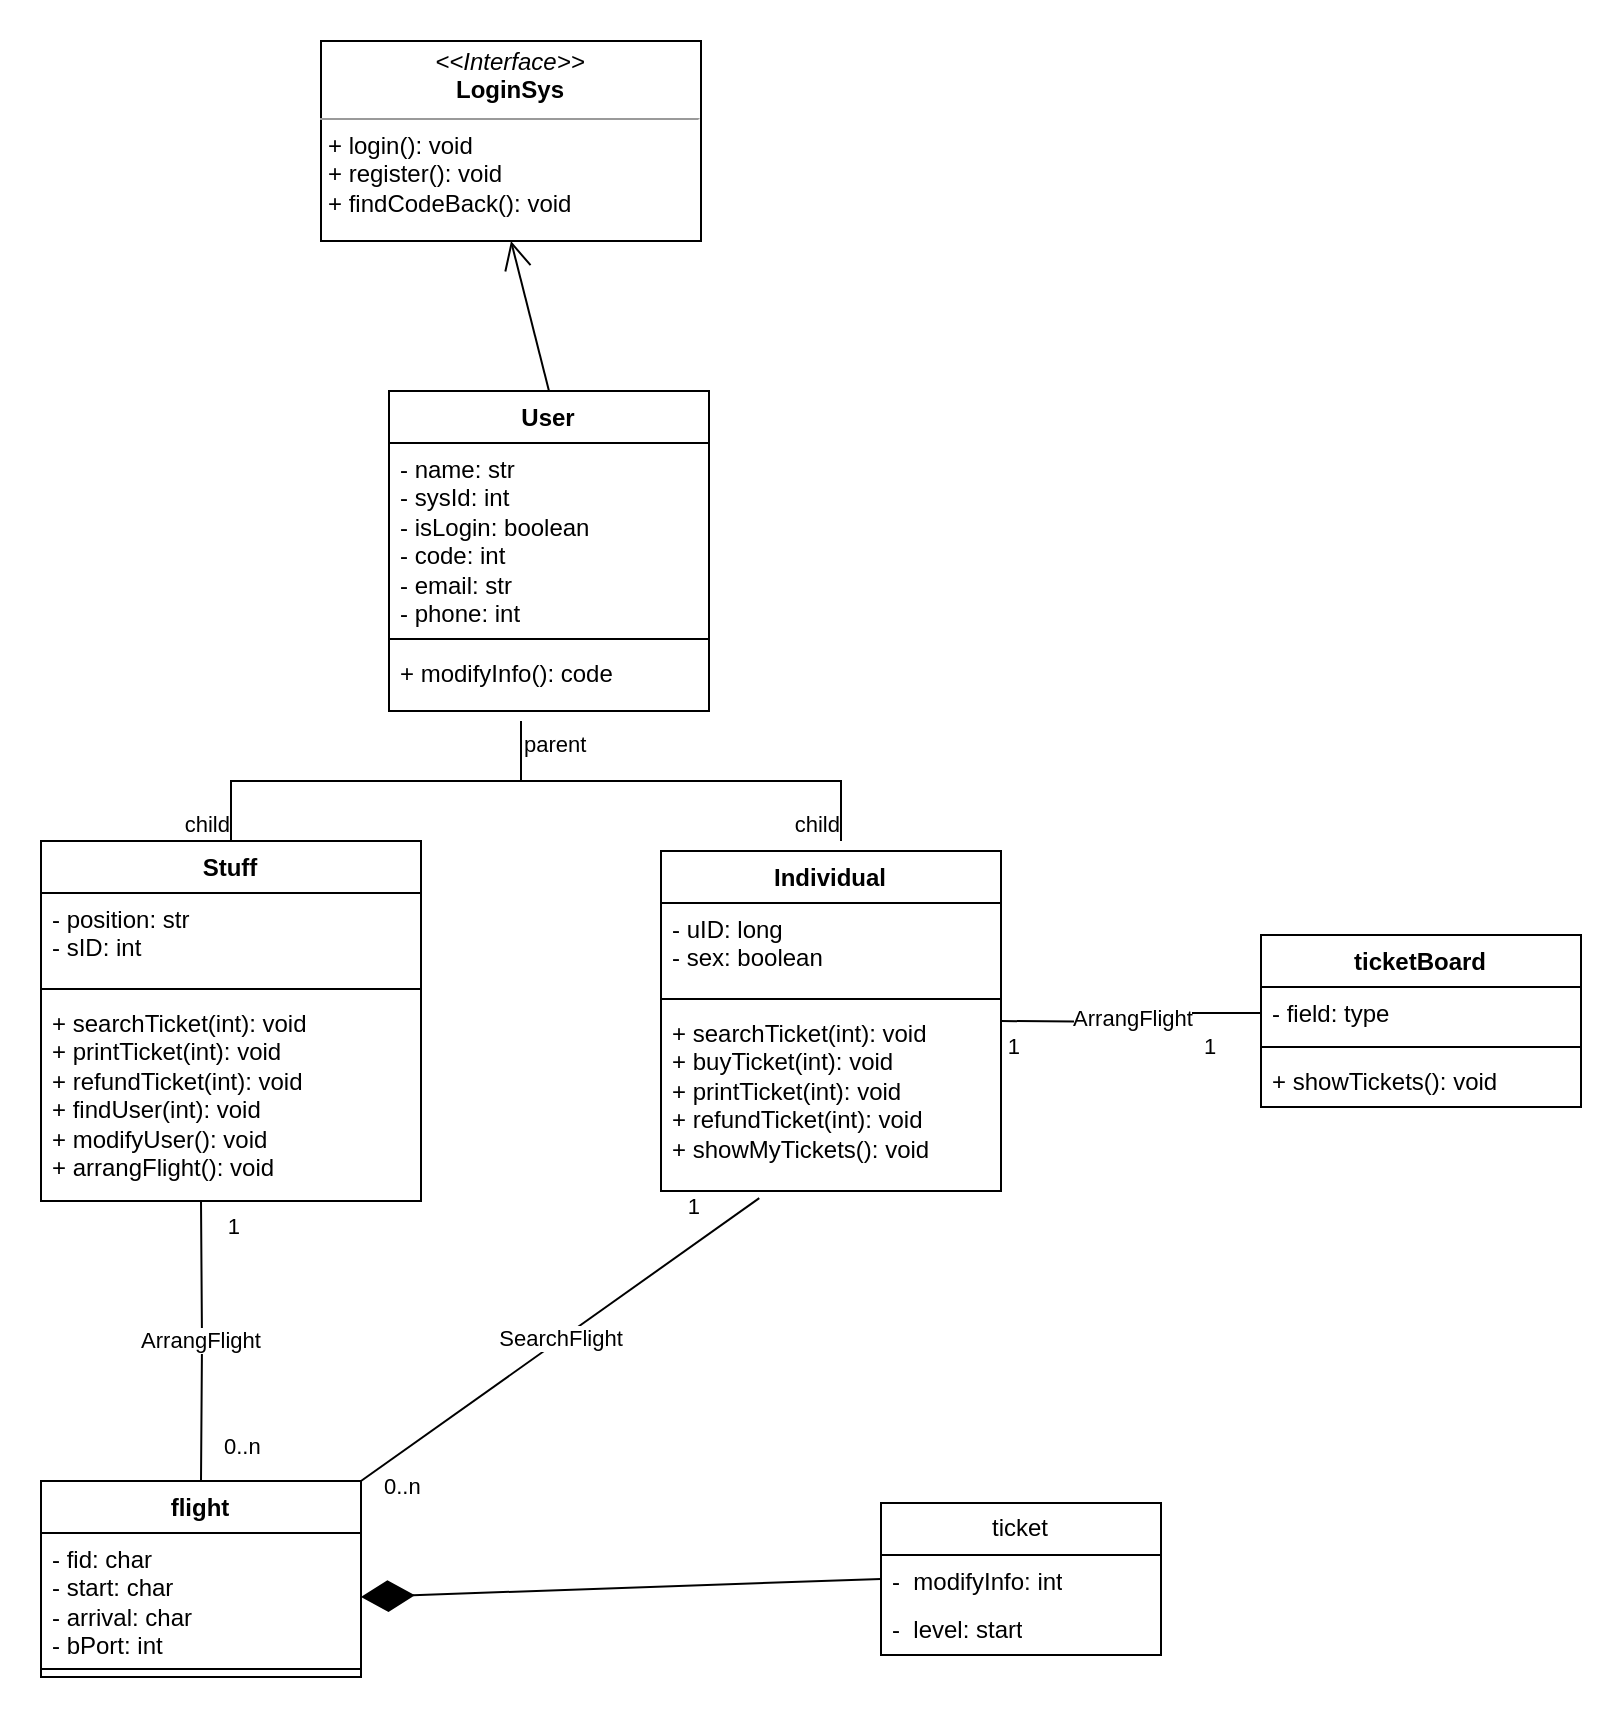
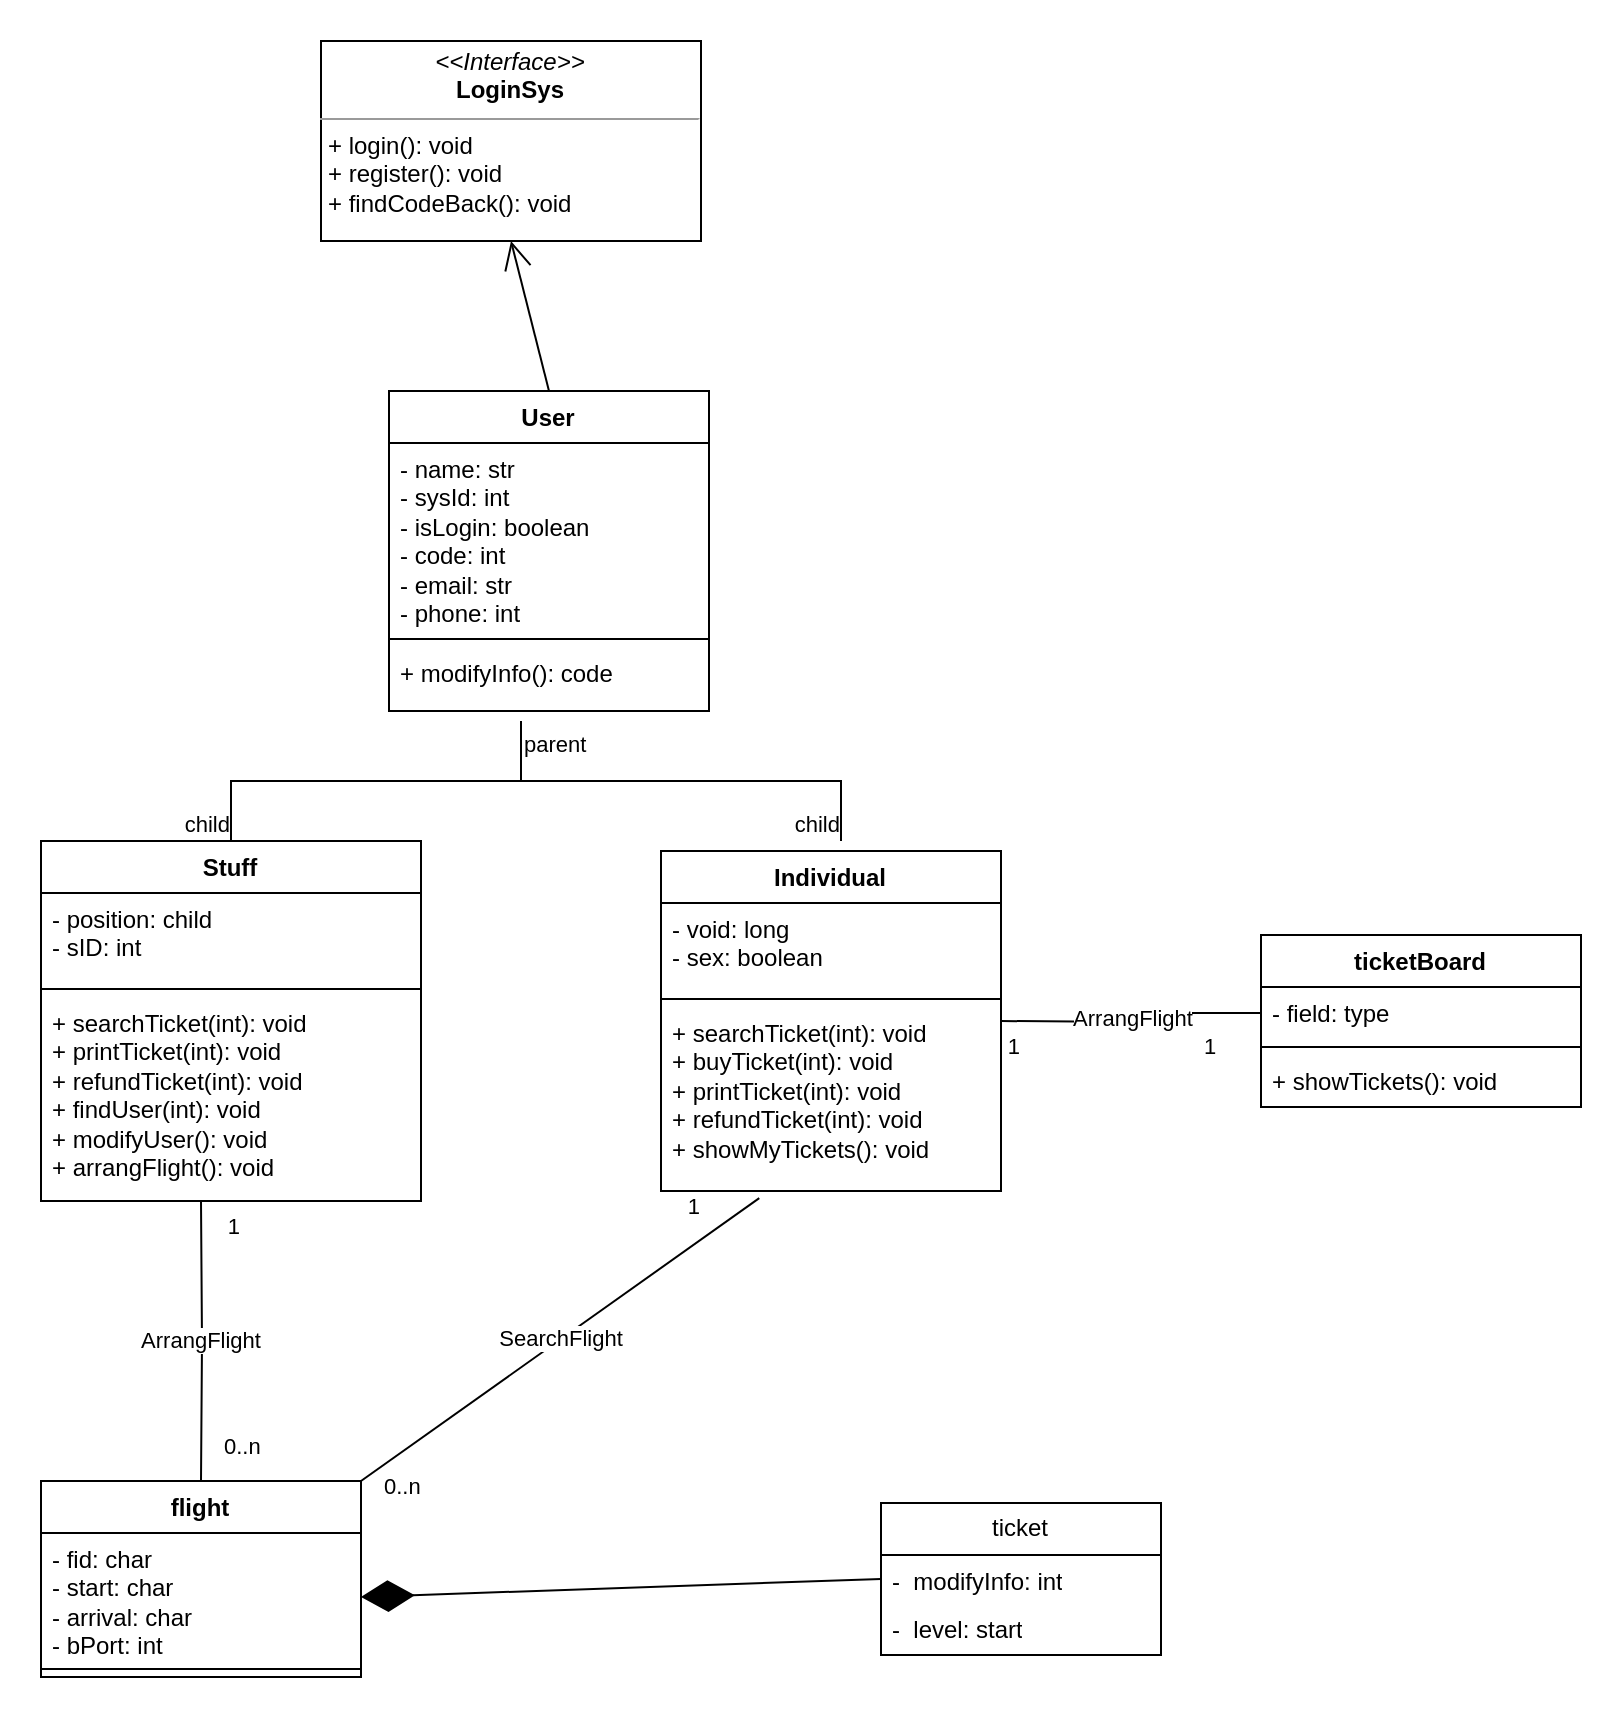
  <mxCell id="0" />
  <mxCell id="1" parent="0" />
  <mxCell id="2" value="User" style="swimlane;fontStyle=1;align=center;verticalAlign=top;childLayout=stackLayout;horizontal=1;startSize=26;horizontalStack=0;resizeParent=1;resizeParentMax=0;resizeLast=0;collapsible=1;marginBottom=0;whiteSpace=wrap;html=1;" vertex="1" parent="1"><mxGeometry x="194" y="195" width="160" height="160" as="geometry" /></mxCell>
  <mxCell id="3" value="- name: str&lt;br style=&quot;border-color: var(--border-color);&quot;&gt;- sysId: int&lt;br style=&quot;border-color: var(--border-color);&quot;&gt;- isLogin: boolean&lt;br style=&quot;border-color: var(--border-color);&quot;&gt;- code: int&lt;br style=&quot;border-color: var(--border-color);&quot;&gt;- email: str&lt;br&gt;- phone: int" style="text;strokeColor=none;fillColor=none;align=left;verticalAlign=top;spacingLeft=4;spacingRight=4;overflow=hidden;rotatable=0;points=[[0,0.5],[1,0.5]];portConstraint=eastwest;whiteSpace=wrap;html=1;" vertex="1" parent="2"><mxGeometry y="26" width="160" height="94" as="geometry" /></mxCell>
  <mxCell id="4" value="" style="line;strokeWidth=1;fillColor=none;align=left;verticalAlign=middle;spacingTop=-1;spacingLeft=3;spacingRight=3;rotatable=0;labelPosition=right;points=[];portConstraint=eastwest;strokeColor=inherit;" vertex="1" parent="2"><mxGeometry y="120" width="160" height="8" as="geometry" /></mxCell>
  <mxCell id="5" value="+ modifyInfo(): code&lt;br&gt;" style="text;strokeColor=none;fillColor=none;align=left;verticalAlign=top;spacingLeft=4;spacingRight=4;overflow=hidden;rotatable=0;points=[[0,0.5],[1,0.5]];portConstraint=eastwest;whiteSpace=wrap;html=1;" vertex="1" parent="2"><mxGeometry y="128" width="160" height="32" as="geometry" /></mxCell>
  <mxCell id="6" value="&lt;p style=&quot;margin:0px;margin-top:4px;text-align:center;&quot;&gt;&lt;i&gt;&amp;lt;&amp;lt;Interface&amp;gt;&amp;gt;&lt;/i&gt;&lt;br&gt;&lt;b&gt;LoginSys&lt;/b&gt;&lt;/p&gt;&lt;hr size=&quot;1&quot;&gt;&lt;p style=&quot;margin:0px;margin-left:4px;&quot;&gt;+ login(): void&lt;/p&gt;&lt;p style=&quot;margin:0px;margin-left:4px;&quot;&gt;+ register(): void&lt;/p&gt;&lt;p style=&quot;margin:0px;margin-left:4px;&quot;&gt;+ findCodeBack(): void&lt;/p&gt;" style="verticalAlign=top;align=left;overflow=fill;fontSize=12;fontFamily=Helvetica;html=1;whiteSpace=wrap;" vertex="1" parent="1"><mxGeometry x="160" y="20" width="190" height="100" as="geometry" /></mxCell>
  <mxCell id="7" value="Individual" style="swimlane;fontStyle=1;align=center;verticalAlign=top;childLayout=stackLayout;horizontal=1;startSize=26;horizontalStack=0;resizeParent=1;resizeParentMax=0;resizeLast=0;collapsible=1;marginBottom=0;whiteSpace=wrap;html=1;" vertex="1" parent="1"><mxGeometry x="330" y="425" width="170" height="170" as="geometry" /></mxCell>
- <mxCell id="8" value="- uID: long&lt;br&gt;- sex: boolean" style="text;strokeColor=none;fillColor=none;align=left;verticalAlign=top;spacingLeft=4;spacingRight=4;overflow=hidden;rotatable=0;points=[[0,0.5],[1,0.5]];portConstraint=eastwest;whiteSpace=wrap;html=1;" vertex="1" parent="7"><mxGeometry y="26" width="170" height="44" as="geometry" /></mxCell>
+ <mxCell id="8" value="- void: long&lt;br&gt;- sex: boolean" style="text;strokeColor=none;fillColor=none;align=left;verticalAlign=top;spacingLeft=4;spacingRight=4;overflow=hidden;rotatable=0;points=[[0,0.5],[1,0.5]];portConstraint=eastwest;whiteSpace=wrap;html=1;" vertex="1" parent="7"><mxGeometry y="26" width="170" height="44" as="geometry" /></mxCell>
  <mxCell id="9" value="" style="line;strokeWidth=1;fillColor=none;align=left;verticalAlign=middle;spacingTop=-1;spacingLeft=3;spacingRight=3;rotatable=0;labelPosition=right;points=[];portConstraint=eastwest;strokeColor=inherit;" vertex="1" parent="7"><mxGeometry y="70" width="170" height="8" as="geometry" /></mxCell>
  <mxCell id="10" value="ArrangFlight" style="endArrow=None;html=1;endSize=12;startSize=14;startFill=0;edgeStyle=orthogonalEdgeStyle;rounded=0;entryX=0;entryY=0.5;entryDx=0;entryDy=0;" edge="1" parent="7" target="22"><mxGeometry relative="1" as="geometry"><mxPoint x="170" y="85" as="sourcePoint" /><mxPoint x="170" y="225" as="targetPoint" /></mxGeometry></mxCell>
  <mxCell id="11" value="1" style="edgeLabel;resizable=0;html=1;align=left;verticalAlign=top;" connectable="0" vertex="1" parent="10"><mxGeometry x="-1" relative="1" as="geometry"><mxPoint x="100" as="offset" /></mxGeometry></mxCell>
  <mxCell id="12" value="1" style="edgeLabel;resizable=0;html=1;align=right;verticalAlign=top;" connectable="0" vertex="1" parent="10"><mxGeometry x="1" relative="1" as="geometry"><mxPoint x="-120" y="4" as="offset" /></mxGeometry></mxCell>
  <mxCell id="13" value="+ searchTicket(int): void&lt;br style=&quot;border-color: var(--border-color);&quot;&gt;+ buyTicket(int): void&lt;br style=&quot;border-color: var(--border-color);&quot;&gt;+ printTicket(int): void&lt;br style=&quot;border-color: var(--border-color);&quot;&gt;+ refundTicket(int): void&lt;br&gt;+ showMyTickets(): void" style="text;strokeColor=none;fillColor=none;align=left;verticalAlign=top;spacingLeft=4;spacingRight=4;overflow=hidden;rotatable=0;points=[[0,0.5],[1,0.5]];portConstraint=eastwest;whiteSpace=wrap;html=1;" vertex="1" parent="7"><mxGeometry y="78" width="170" height="92" as="geometry" /></mxCell>
  <mxCell id="14" value="Stuff" style="swimlane;fontStyle=1;align=center;verticalAlign=top;childLayout=stackLayout;horizontal=1;startSize=26;horizontalStack=0;resizeParent=1;resizeParentMax=0;resizeLast=0;collapsible=1;marginBottom=0;whiteSpace=wrap;html=1;" vertex="1" parent="1"><mxGeometry x="20" y="420" width="190" height="180" as="geometry" /></mxCell>
- <mxCell id="15" value="- position: str&lt;br&gt;- sID: int" style="text;strokeColor=none;fillColor=none;align=left;verticalAlign=top;spacingLeft=4;spacingRight=4;overflow=hidden;rotatable=0;points=[[0,0.5],[1,0.5]];portConstraint=eastwest;whiteSpace=wrap;html=1;" vertex="1" parent="14"><mxGeometry y="26" width="190" height="44" as="geometry" /></mxCell>
+ <mxCell id="15" value="- position: child&lt;br&gt;- sID: int" style="text;strokeColor=none;fillColor=none;align=left;verticalAlign=top;spacingLeft=4;spacingRight=4;overflow=hidden;rotatable=0;points=[[0,0.5],[1,0.5]];portConstraint=eastwest;whiteSpace=wrap;html=1;" vertex="1" parent="14"><mxGeometry y="26" width="190" height="44" as="geometry" /></mxCell>
  <mxCell id="16" value="" style="line;strokeWidth=1;fillColor=none;align=left;verticalAlign=middle;spacingTop=-1;spacingLeft=3;spacingRight=3;rotatable=0;labelPosition=right;points=[];portConstraint=eastwest;strokeColor=inherit;" vertex="1" parent="14"><mxGeometry y="70" width="190" height="8" as="geometry" /></mxCell>
  <mxCell id="17" value="+ searchTicket(int): void&lt;br style=&quot;border-color: var(--border-color);&quot;&gt;+ printTicket(int): void&lt;br style=&quot;border-color: var(--border-color);&quot;&gt;+ refundTicket(int): void&lt;br style=&quot;border-color: var(--border-color);&quot;&gt;+ findUser(int): void&lt;br style=&quot;border-color: var(--border-color);&quot;&gt;+ modifyUser(): void&lt;br style=&quot;border-color: var(--border-color);&quot;&gt;+ arrangFlight(): void" style="text;strokeColor=none;fillColor=none;align=left;verticalAlign=top;spacingLeft=4;spacingRight=4;overflow=hidden;rotatable=0;points=[[0,0.5],[1,0.5]];portConstraint=eastwest;whiteSpace=wrap;html=1;" vertex="1" parent="14"><mxGeometry y="78" width="190" height="102" as="geometry" /></mxCell>
  <mxCell id="18" value="flight" style="swimlane;fontStyle=1;align=center;verticalAlign=top;childLayout=stackLayout;horizontal=1;startSize=26;horizontalStack=0;resizeParent=1;resizeParentMax=0;resizeLast=0;collapsible=1;marginBottom=0;whiteSpace=wrap;html=1;" vertex="1" parent="1"><mxGeometry x="20" y="740" width="160" height="98" as="geometry" /></mxCell>
  <mxCell id="19" value="- fid: char&lt;br&gt;- start: char&lt;br&gt;- arrival: char&lt;br&gt;- bPort: int" style="text;strokeColor=none;fillColor=none;align=left;verticalAlign=top;spacingLeft=4;spacingRight=4;overflow=hidden;rotatable=0;points=[[0,0.5],[1,0.5]];portConstraint=eastwest;whiteSpace=wrap;html=1;" vertex="1" parent="18"><mxGeometry y="26" width="160" height="64" as="geometry" /></mxCell>
  <mxCell id="20" value="" style="line;strokeWidth=1;fillColor=none;align=left;verticalAlign=middle;spacingTop=-1;spacingLeft=3;spacingRight=3;rotatable=0;labelPosition=right;points=[];portConstraint=eastwest;strokeColor=inherit;" vertex="1" parent="18"><mxGeometry y="90" width="160" height="8" as="geometry" /></mxCell>
  <mxCell id="21" value="ticketBoard" style="swimlane;fontStyle=1;align=center;verticalAlign=top;childLayout=stackLayout;horizontal=1;startSize=26;horizontalStack=0;resizeParent=1;resizeParentMax=0;resizeLast=0;collapsible=1;marginBottom=0;whiteSpace=wrap;html=1;" vertex="1" parent="1"><mxGeometry x="630" y="467" width="160" height="86" as="geometry" /></mxCell>
  <mxCell id="22" value="- field: type" style="text;strokeColor=none;fillColor=none;align=left;verticalAlign=top;spacingLeft=4;spacingRight=4;overflow=hidden;rotatable=0;points=[[0,0.5],[1,0.5]];portConstraint=eastwest;whiteSpace=wrap;html=1;" vertex="1" parent="21"><mxGeometry y="26" width="160" height="26" as="geometry" /></mxCell>
  <mxCell id="23" value="" style="line;strokeWidth=1;fillColor=none;align=left;verticalAlign=middle;spacingTop=-1;spacingLeft=3;spacingRight=3;rotatable=0;labelPosition=right;points=[];portConstraint=eastwest;strokeColor=inherit;" vertex="1" parent="21"><mxGeometry y="52" width="160" height="8" as="geometry" /></mxCell>
  <mxCell id="24" value="+ showTickets(): void" style="text;strokeColor=none;fillColor=none;align=left;verticalAlign=top;spacingLeft=4;spacingRight=4;overflow=hidden;rotatable=0;points=[[0,0.5],[1,0.5]];portConstraint=eastwest;whiteSpace=wrap;html=1;" vertex="1" parent="21"><mxGeometry y="60" width="160" height="26" as="geometry" /></mxCell>
  <mxCell id="25" value="ticket" style="swimlane;fontStyle=0;childLayout=stackLayout;horizontal=1;startSize=26;fillColor=none;horizontalStack=0;resizeParent=1;resizeParentMax=0;resizeLast=0;collapsible=1;marginBottom=0;whiteSpace=wrap;html=1;" vertex="1" parent="1"><mxGeometry x="440" y="751" width="140" height="76" as="geometry" /></mxCell>
  <mxCell id="26" value="-&amp;nbsp; modifyInfo: int" style="text;strokeColor=none;fillColor=none;align=left;verticalAlign=top;spacingLeft=4;spacingRight=4;overflow=hidden;rotatable=0;points=[[0,0.5],[1,0.5]];portConstraint=eastwest;whiteSpace=wrap;html=1;" vertex="1" parent="25"><mxGeometry y="26" width="140" height="24" as="geometry" /></mxCell>
  <mxCell id="27" value="-&amp;nbsp; level: start" style="text;strokeColor=none;fillColor=none;align=left;verticalAlign=top;spacingLeft=4;spacingRight=4;overflow=hidden;rotatable=0;points=[[0,0.5],[1,0.5]];portConstraint=eastwest;whiteSpace=wrap;html=1;" vertex="1" parent="25"><mxGeometry y="50" width="140" height="26" as="geometry" /></mxCell>
  <mxCell id="28" value="" style="endArrow=none;html=1;edgeStyle=orthogonalEdgeStyle;rounded=0;entryX=0.5;entryY=0;entryDx=0;entryDy=0;" edge="1" parent="1" target="14"><mxGeometry relative="1" as="geometry"><mxPoint x="260" y="360" as="sourcePoint" /><mxPoint x="220" y="370" as="targetPoint" /><Array as="points"><mxPoint x="260" y="360" /><mxPoint x="260" y="390" /><mxPoint x="115" y="390" /></Array></mxGeometry></mxCell>
  <mxCell id="29" value="parent" style="edgeLabel;resizable=0;html=1;align=left;verticalAlign=bottom;" connectable="0" vertex="1" parent="28"><mxGeometry x="-1" relative="1" as="geometry"><mxPoint y="20" as="offset" /></mxGeometry></mxCell>
  <mxCell id="30" value="child" style="edgeLabel;resizable=0;html=1;align=right;verticalAlign=bottom;" connectable="0" vertex="1" parent="28"><mxGeometry x="1" relative="1" as="geometry" /></mxCell>
  <mxCell id="31" value="" style="endArrow=open;endFill=1;endSize=12;html=1;rounded=0;entryX=0.5;entryY=1;entryDx=0;entryDy=0;exitX=0.5;exitY=0;exitDx=0;exitDy=0;" edge="1" parent="1" source="2" target="6"><mxGeometry width="160" relative="1" as="geometry"><mxPoint x="270" y="190" as="sourcePoint" /><mxPoint x="250" y="160" as="targetPoint" /></mxGeometry></mxCell>
  <mxCell id="32" value="" style="endArrow=none;html=1;edgeStyle=orthogonalEdgeStyle;rounded=0;" edge="1" parent="1"><mxGeometry relative="1" as="geometry"><mxPoint x="260" y="360" as="sourcePoint" /><mxPoint x="420" y="420" as="targetPoint" /><Array as="points"><mxPoint x="260" y="390" /><mxPoint x="420" y="390" /></Array></mxGeometry></mxCell>
  <mxCell id="33" value="child" style="edgeLabel;resizable=0;html=1;align=right;verticalAlign=bottom;" connectable="0" vertex="1" parent="32"><mxGeometry x="1" relative="1" as="geometry" /></mxCell>
  <mxCell id="34" value="ArrangFlight" style="endArrow=None;html=1;endSize=12;startSize=14;startFill=0;edgeStyle=orthogonalEdgeStyle;rounded=0;entryX=0.5;entryY=0;entryDx=0;entryDy=0;" edge="1" parent="1" target="18"><mxGeometry relative="1" as="geometry"><mxPoint x="100" y="600" as="sourcePoint" /><mxPoint x="260" y="600" as="targetPoint" /></mxGeometry></mxCell>
  <mxCell id="35" value="0..n" style="edgeLabel;resizable=0;html=1;align=left;verticalAlign=top;" connectable="0" vertex="1" parent="34"><mxGeometry x="-1" relative="1" as="geometry"><mxPoint x="10" y="110" as="offset" /></mxGeometry></mxCell>
  <mxCell id="36" value="1" style="edgeLabel;resizable=0;html=1;align=right;verticalAlign=top;" connectable="0" vertex="1" parent="34"><mxGeometry x="1" relative="1" as="geometry"><mxPoint x="20" y="-140" as="offset" /></mxGeometry></mxCell>
  <mxCell id="37" value="SearchFlight" style="endArrow=None;html=1;endSize=12;startSize=14;startFill=0;rounded=0;entryX=1;entryY=0;entryDx=0;entryDy=0;exitX=0.289;exitY=1.039;exitDx=0;exitDy=0;exitPerimeter=0;" edge="1" parent="1" source="13" target="18"><mxGeometry relative="1" as="geometry"><mxPoint x="340" y="680" as="sourcePoint" /><mxPoint x="340" y="820" as="targetPoint" /></mxGeometry></mxCell>
  <mxCell id="38" value="0..n" style="edgeLabel;resizable=0;html=1;align=left;verticalAlign=top;" connectable="0" vertex="1" parent="37"><mxGeometry x="-1" relative="1" as="geometry"><mxPoint x="-189" y="131" as="offset" /></mxGeometry></mxCell>
  <mxCell id="39" value="1" style="edgeLabel;resizable=0;html=1;align=right;verticalAlign=top;" connectable="0" vertex="1" parent="37"><mxGeometry x="1" relative="1" as="geometry"><mxPoint x="170" y="-150" as="offset" /></mxGeometry></mxCell>
  <mxCell id="40" value="" style="endArrow=diamondThin;endFill=1;endSize=24;html=1;rounded=0;entryX=1;entryY=0.5;entryDx=0;entryDy=0;exitX=0;exitY=0.5;exitDx=0;exitDy=0;" edge="1" parent="1" source="26" target="19"><mxGeometry width="160" relative="1" as="geometry"><mxPoint x="200" y="800" as="sourcePoint" /><mxPoint x="360" y="800" as="targetPoint" /></mxGeometry></mxCell>
